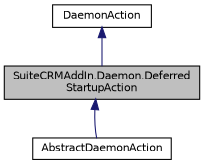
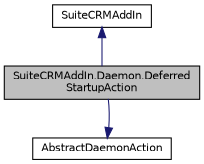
  digraph {
    node [color=black fillcolor=white fontname=Helvetica fontsize=10 shape=record style=filled]
    edge [color=midnightblue dir=back fontname=Helvetica fontsize=10 labelfontname=Helvetica labelfontsize=10 style=solid]
    n1 [fillcolor=grey75 fontcolor=black height=0.2 label="SuiteCRMAddIn.Daemon.Deferred\lStartupAction" width=0.4]
    n2 [height=0.2 label=AbstractDaemonAction width=0.4]
-   n3 [height=0.2 label=DaemonAction width=0.4]
-   n1 -> n2
+   n3 [height=0.2 label=SuiteCRMAddIn width=0.4]
+   n2 -> n1
    n3 -> n1
  }
